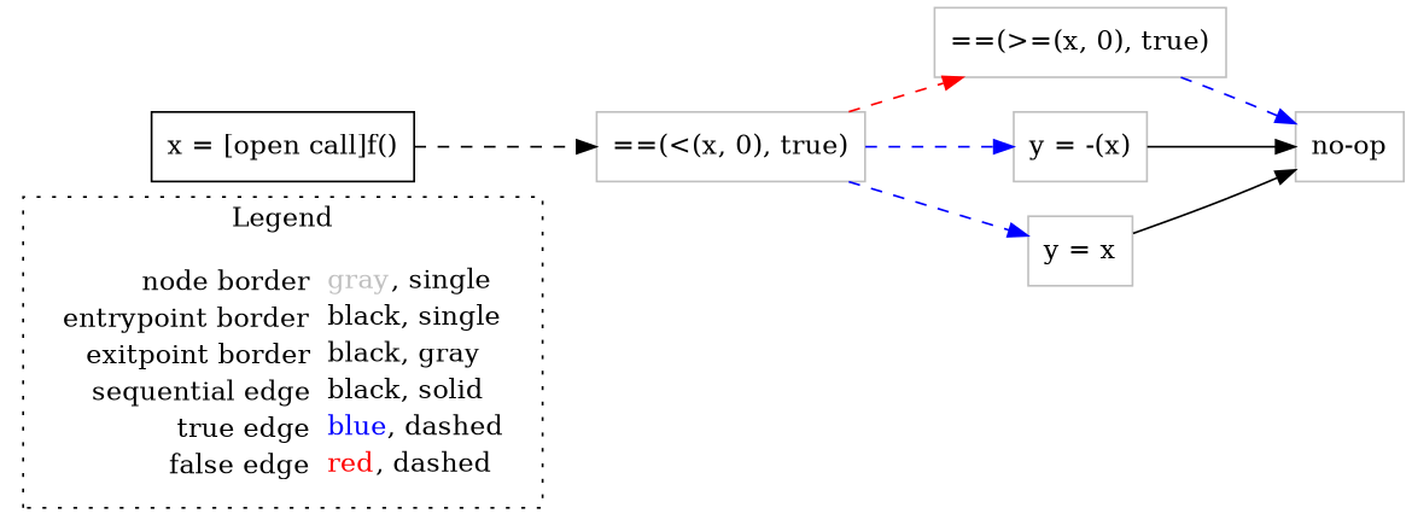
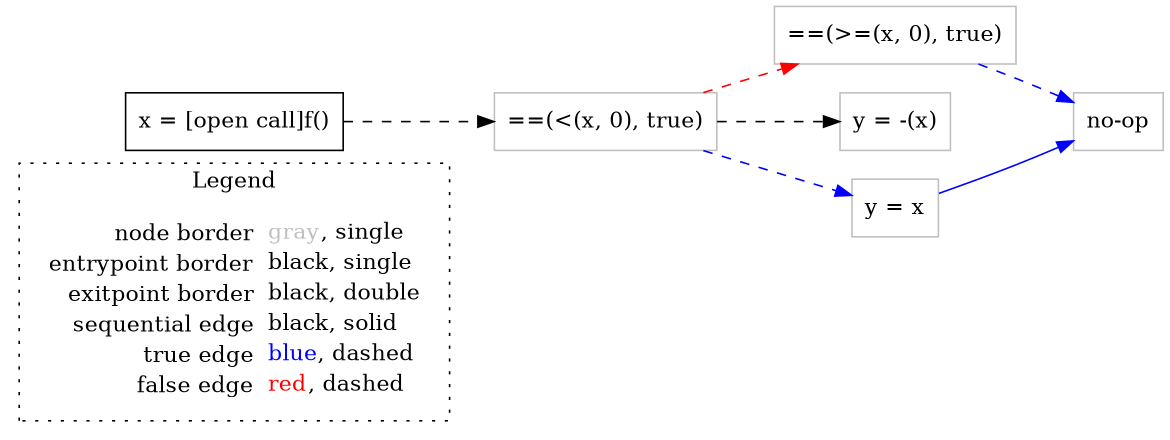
  digraph {
    rankdir=LR
    node [shape=rect color=gray]
    edge [color=black style=dashed]
-   n1 [label=<<table border="0" cellpadding="2" cellspacing="0" cellborder="0"><tr><td align="right">node border&nbsp;</td><td align="left"><font color="gray">gray</font>, single</td></tr><tr><td align="right">entrypoint border&nbsp;</td><td align="left"><font color="black">black</font>, single</td></tr><tr><td align="right">exitpoint border&nbsp;</td><td align="left"><font color="black">black</font>, gray</td></tr><tr><td align="right">sequential edge&nbsp;</td><td align="left"><font color="black">black</font>, solid</td></tr><tr><td align="right">true edge&nbsp;</td><td align="left"><font color="blue">blue</font>, dashed</td></tr><tr><td align="right">false edge&nbsp;</td><td align="left"><font color="red">red</font>, dashed</td></tr></table>> shape=plaintext color=""]
+   n1 [label=<<table border="0" cellpadding="2" cellspacing="0" cellborder="0"><tr><td align="right">node border&nbsp;</td><td align="left"><font color="gray">gray</font>, single</td></tr><tr><td align="right">entrypoint border&nbsp;</td><td align="left"><font color="black">black</font>, single</td></tr><tr><td align="right">exitpoint border&nbsp;</td><td align="left"><font color="black">black</font>, double</td></tr><tr><td align="right">sequential edge&nbsp;</td><td align="left"><font color="black">black</font>, solid</td></tr><tr><td align="right">true edge&nbsp;</td><td align="left"><font color="blue">blue</font>, dashed</td></tr><tr><td align="right">false edge&nbsp;</td><td align="left"><font color="red">red</font>, dashed</td></tr></table>> shape=plaintext color=""]
    n2 [color=black label=<x = [open call]f()>]
    n3 [label=<==(&lt;(x, 0), true)>]
    n4 [label=<==(&gt;=(x, 0), true)>]
    n5 [label=<y = -(x)>]
    n6 [label=<y = x>]
    n7 [label=<no-op>]
    subgraph cluster_1 {
      label=Legend
      style=dotted
      n1
    }
    n2 -> n3
    n3 -> n4 [color=red]
-   n3 -> n5 [color=blue]
+   n3 -> n5
    n3 -> n6 [color=blue]
    n4 -> n7 [color=blue]
-   n5 -> n7 [style=""]
-   n6 -> n7 [style=""]
+   n6 -> n7 [color=blue style=""]
  }
